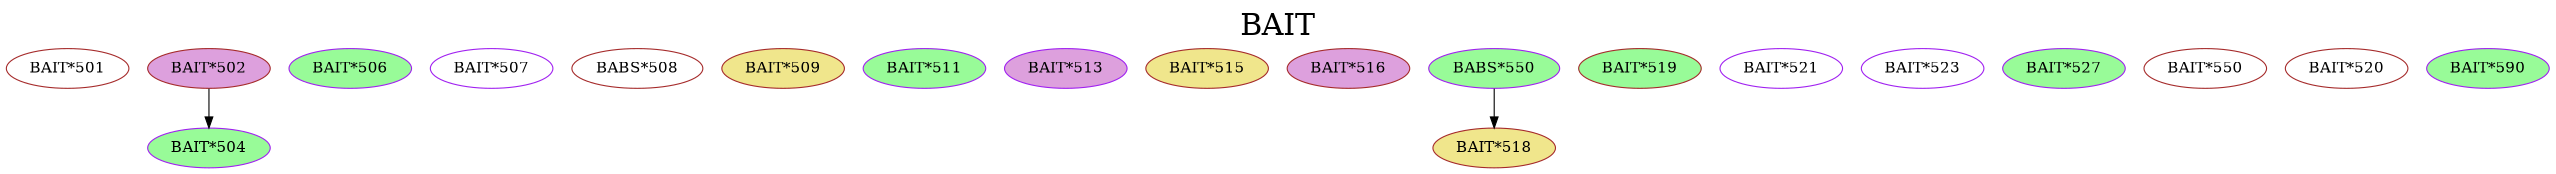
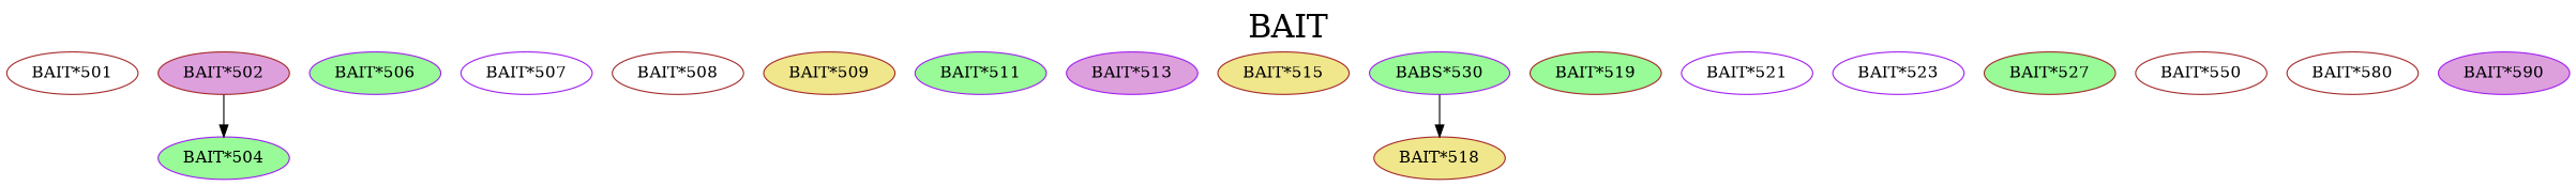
  digraph {
    fontname="DejaVu Serif"
    fontsize=27
    label=BAIT
    labelloc=t
    node [color=brown fillcolor=white fontname="DejaVu Serif" style=filled]
    edge [fontname="DejaVu Serif" style=solid]
    "BAIT*501"
    "BAIT*502" [fillcolor=plum]
    "BAIT*504" [color=purple fillcolor=palegreen]
    "BAIT*506" [color=purple fillcolor=palegreen]
    "BAIT*507" [color=purple]
-   "BAIT*508" [label="BABS*508"]
+   "BAIT*508"
    "BAIT*509" [fillcolor=khaki]
    "BAIT*511" [color=purple fillcolor=palegreen]
    "BAIT*513" [color=purple fillcolor=plum]
    "BAIT*515" [fillcolor=khaki]
-   "BAIT*516" [fillcolor=plum]
-   "BABS*550" [color=purple fillcolor=palegreen]
+   "BABS*550" [color=purple fillcolor=palegreen label="BABS*530"]
    "BAIT*518" [fillcolor=khaki]
    "BAIT*519" [fillcolor=palegreen]
    "BAIT*521" [color=purple]
    "BAIT*523" [color=purple]
-   "BAIT*527" [color=purple fillcolor=palegreen]
+   "BAIT*527" [fillcolor=palegreen]
    "BAIT*550"
-   "BAIT*580" [label="BAIT*520"]
-   "BAIT*590" [color=purple fillcolor=palegreen]
+   "BAIT*580"
+   "BAIT*590" [color=purple fillcolor=plum]
    "BAIT*502" -> "BAIT*504"
    "BABS*550" -> "BAIT*518"
  }
